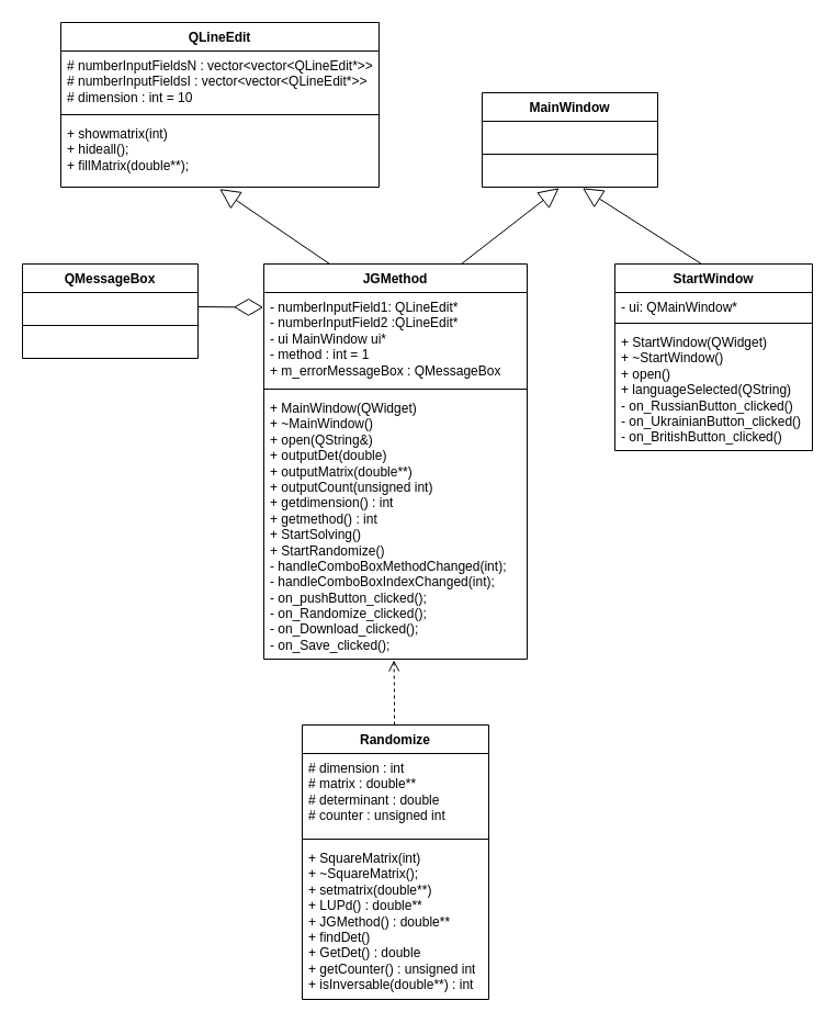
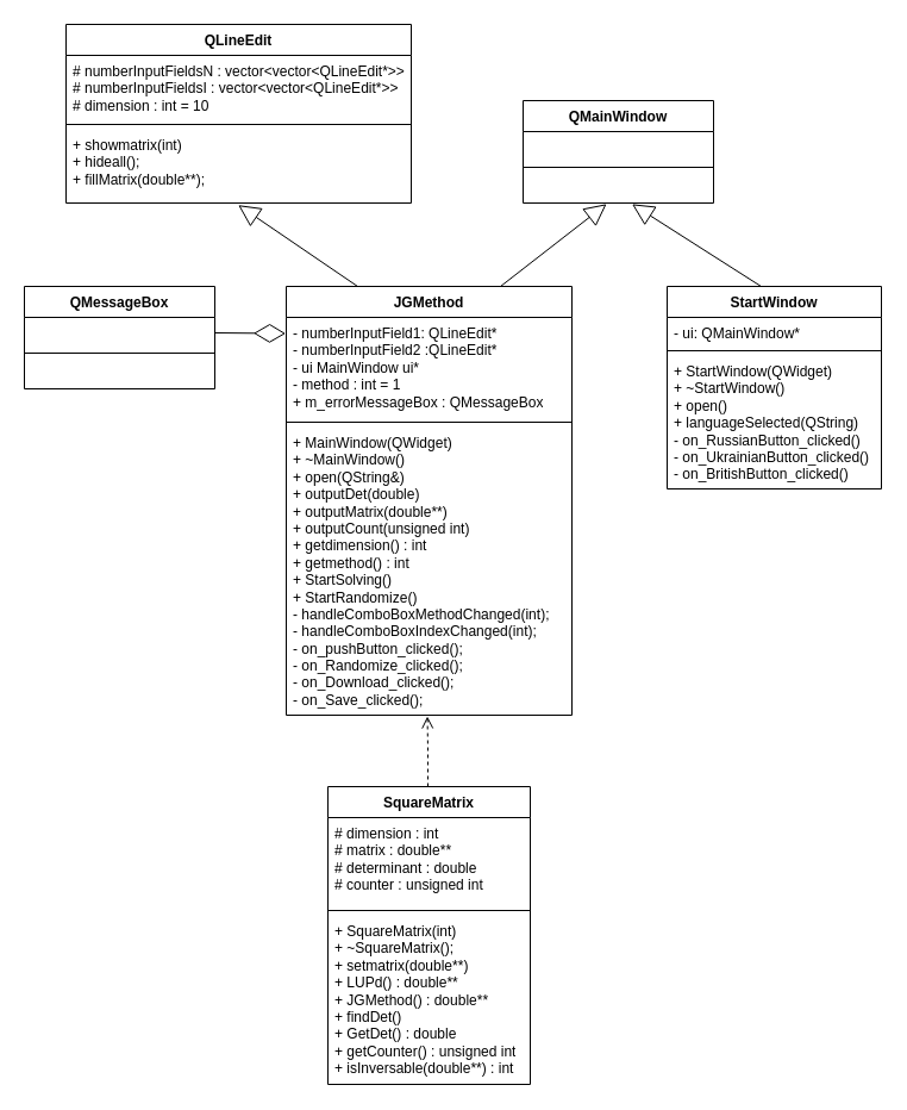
  <mxCell id="0" />
  <mxCell id="1" parent="0" />
  <mxCell id="2" value="QLineEdit" style="swimlane;fontStyle=1;align=center;verticalAlign=top;childLayout=stackLayout;horizontal=1;startSize=26;horizontalStack=0;resizeParent=1;resizeParentMax=0;resizeLast=0;collapsible=1;marginBottom=0;whiteSpace=wrap;html=1;" parent="1" vertex="1"><mxGeometry x="55" y="20" width="290" height="150" as="geometry" /></mxCell>
  <mxCell id="3" value="#&amp;nbsp;numberInputFieldsN : vector&amp;lt;vector&amp;lt;QLineEdit*&amp;gt;&amp;gt;&lt;br&gt;#&amp;nbsp;numberInputFieldsI : vector&amp;lt;vector&amp;lt;QLineEdit*&amp;gt;&amp;gt;&lt;br&gt;# dimension : int = 10&lt;br&gt;" style="text;strokeColor=none;fillColor=none;align=left;verticalAlign=top;spacingLeft=4;spacingRight=4;overflow=hidden;rotatable=0;points=[[0,0.5],[1,0.5]];portConstraint=eastwest;whiteSpace=wrap;html=1;" parent="2" vertex="1"><mxGeometry y="26" width="290" height="54" as="geometry" /></mxCell>
  <mxCell id="4" value="" style="line;strokeWidth=1;fillColor=none;align=left;verticalAlign=middle;spacingTop=-1;spacingLeft=3;spacingRight=3;rotatable=0;labelPosition=right;points=[];portConstraint=eastwest;strokeColor=inherit;" parent="2" vertex="1"><mxGeometry y="80" width="290" height="8" as="geometry" /></mxCell>
  <mxCell id="5" value="+&amp;nbsp;showmatrix(int)&lt;div&gt;+ hideall();&lt;/div&gt;&lt;div&gt;+ fillMatrix(double**);&lt;/div&gt;" style="text;strokeColor=none;fillColor=none;align=left;verticalAlign=top;spacingLeft=4;spacingRight=4;overflow=hidden;rotatable=0;points=[[0,0.5],[1,0.5]];portConstraint=eastwest;whiteSpace=wrap;html=1;" parent="2" vertex="1"><mxGeometry y="88" width="290" height="62" as="geometry" /></mxCell>
- <mxCell id="6" value="MainWindow" style="swimlane;fontStyle=1;align=center;verticalAlign=top;childLayout=stackLayout;horizontal=1;startSize=26;horizontalStack=0;resizeParent=1;resizeParentMax=0;resizeLast=0;collapsible=1;marginBottom=0;whiteSpace=wrap;html=1;" parent="1" vertex="1"><mxGeometry x="439" y="84" width="160" height="86" as="geometry" /></mxCell>
+ <mxCell id="6" value="QMainWindow" style="swimlane;fontStyle=1;align=center;verticalAlign=top;childLayout=stackLayout;horizontal=1;startSize=26;horizontalStack=0;resizeParent=1;resizeParentMax=0;resizeLast=0;collapsible=1;marginBottom=0;whiteSpace=wrap;html=1;" parent="1" vertex="1"><mxGeometry x="439" y="84" width="160" height="86" as="geometry" /></mxCell>
  <mxCell id="7" value="&amp;nbsp;" style="text;strokeColor=none;fillColor=none;align=left;verticalAlign=top;spacingLeft=4;spacingRight=4;overflow=hidden;rotatable=0;points=[[0,0.5],[1,0.5]];portConstraint=eastwest;whiteSpace=wrap;html=1;" parent="6" vertex="1"><mxGeometry y="26" width="160" height="26" as="geometry" /></mxCell>
  <mxCell id="8" value="" style="line;strokeWidth=1;fillColor=none;align=left;verticalAlign=middle;spacingTop=-1;spacingLeft=3;spacingRight=3;rotatable=0;labelPosition=right;points=[];portConstraint=eastwest;strokeColor=inherit;" parent="6" vertex="1"><mxGeometry y="52" width="160" height="8" as="geometry" /></mxCell>
  <mxCell id="9" value="&amp;nbsp;" style="text;strokeColor=none;fillColor=none;align=left;verticalAlign=top;spacingLeft=4;spacingRight=4;overflow=hidden;rotatable=0;points=[[0,0.5],[1,0.5]];portConstraint=eastwest;whiteSpace=wrap;html=1;" parent="6" vertex="1"><mxGeometry y="60" width="160" height="26" as="geometry" /></mxCell>
  <mxCell id="10" value="JGMethod" style="swimlane;fontStyle=1;align=center;verticalAlign=top;childLayout=stackLayout;horizontal=1;startSize=26;horizontalStack=0;resizeParent=1;resizeParentMax=0;resizeLast=0;collapsible=1;marginBottom=0;whiteSpace=wrap;html=1;" parent="1" vertex="1"><mxGeometry x="240" y="240" width="240" height="360" as="geometry" /></mxCell>
  <mxCell id="11" value="&lt;div&gt;- numberInputField1: QLineEdit*&lt;/div&gt;&lt;div&gt;- numberInputField2 :QLineEdit*&lt;/div&gt;&lt;div&gt;&lt;span style=&quot;background-color: initial;&quot;&gt;- ui MainWindow ui*&lt;/span&gt;&lt;/div&gt;&lt;div&gt;- method : int = 1&lt;/div&gt;&lt;div&gt;+&amp;nbsp;m_errorMessageBox : QMessageBox&lt;/div&gt;" style="text;strokeColor=none;fillColor=none;align=left;verticalAlign=top;spacingLeft=4;spacingRight=4;overflow=hidden;rotatable=0;points=[[0,0.5],[1,0.5]];portConstraint=eastwest;whiteSpace=wrap;html=1;" parent="10" vertex="1"><mxGeometry y="26" width="240" height="84" as="geometry" /></mxCell>
  <mxCell id="12" value="" style="line;strokeWidth=1;fillColor=none;align=left;verticalAlign=middle;spacingTop=-1;spacingLeft=3;spacingRight=3;rotatable=0;labelPosition=right;points=[];portConstraint=eastwest;strokeColor=inherit;" parent="10" vertex="1"><mxGeometry y="110" width="240" height="8" as="geometry" /></mxCell>
  <mxCell id="13" value="+ MainWindow(QWidget)&lt;br style=&quot;border-color: var(--border-color);&quot;&gt;+ ~MainWindow()&lt;br style=&quot;border-color: var(--border-color);&quot;&gt;&lt;div style=&quot;border-color: var(--border-color);&quot;&gt;+ open(QString&amp;amp;)&lt;/div&gt;&lt;div style=&quot;border-color: var(--border-color);&quot;&gt;+ outputDet(double)&lt;/div&gt;&lt;div style=&quot;border-color: var(--border-color);&quot;&gt;+ outputMatrix(double**)&lt;/div&gt;&lt;div style=&quot;border-color: var(--border-color);&quot;&gt;+ outputCount(unsigned int)&lt;/div&gt;&lt;div style=&quot;border-color: var(--border-color);&quot;&gt;&lt;span style=&quot;border-color: var(--border-color); background-color: initial;&quot;&gt;+ getdimension() : int&lt;/span&gt;&lt;br style=&quot;border-color: var(--border-color);&quot;&gt;&lt;/div&gt;&lt;div style=&quot;border-color: var(--border-color);&quot;&gt;+ getmethod() : int&lt;/div&gt;&lt;div style=&quot;border-color: var(--border-color);&quot;&gt;+ StartSolving()&lt;/div&gt;&lt;div style=&quot;border-color: var(--border-color);&quot;&gt;+ StartRandomize()&lt;/div&gt;&lt;div style=&quot;border-color: var(--border-color);&quot;&gt;- handleComboBoxMethodChanged(int);&lt;/div&gt;&lt;div style=&quot;border-color: var(--border-color);&quot;&gt;&lt;span style=&quot;background-color: initial;&quot;&gt;- handleComboBoxIndexChanged(int);&lt;/span&gt;&lt;/div&gt;&lt;div style=&quot;border-color: var(--border-color);&quot;&gt;- on_pushButton_clicked();&lt;/div&gt;&lt;div style=&quot;border-color: var(--border-color);&quot;&gt;- on_Randomize_clicked();&lt;/div&gt;&lt;div style=&quot;border-color: var(--border-color);&quot;&gt;- on_Download_clicked();&lt;/div&gt;&lt;div style=&quot;border-color: var(--border-color);&quot;&gt;- on_Save_clicked();&lt;/div&gt;" style="text;strokeColor=none;fillColor=none;align=left;verticalAlign=top;spacingLeft=4;spacingRight=4;overflow=hidden;rotatable=0;points=[[0,0.5],[1,0.5]];portConstraint=eastwest;whiteSpace=wrap;html=1;" parent="10" vertex="1"><mxGeometry y="118" width="240" height="242" as="geometry" /></mxCell>
  <mxCell id="14" value="StartWindow" style="swimlane;fontStyle=1;align=center;verticalAlign=top;childLayout=stackLayout;horizontal=1;startSize=26;horizontalStack=0;resizeParent=1;resizeParentMax=0;resizeLast=0;collapsible=1;marginBottom=0;whiteSpace=wrap;html=1;" parent="1" vertex="1"><mxGeometry x="560" y="240" width="180" height="170" as="geometry" /></mxCell>
  <mxCell id="15" value="&lt;div&gt;&lt;span style=&quot;background-color: initial;&quot;&gt;- ui: QMainWindow*&lt;/span&gt;&lt;br&gt;&lt;/div&gt;" style="text;strokeColor=none;fillColor=none;align=left;verticalAlign=top;spacingLeft=4;spacingRight=4;overflow=hidden;rotatable=0;points=[[0,0.5],[1,0.5]];portConstraint=eastwest;whiteSpace=wrap;html=1;" parent="14" vertex="1"><mxGeometry y="26" width="180" height="24" as="geometry" /></mxCell>
  <mxCell id="16" value="" style="line;strokeWidth=1;fillColor=none;align=left;verticalAlign=middle;spacingTop=-1;spacingLeft=3;spacingRight=3;rotatable=0;labelPosition=right;points=[];portConstraint=eastwest;strokeColor=inherit;" parent="14" vertex="1"><mxGeometry y="50" width="180" height="8" as="geometry" /></mxCell>
  <mxCell id="17" value="+ StartWindow(QWidget)&lt;br&gt;+ ~StartWindow()&lt;br&gt;+ open()&lt;br&gt;+ languageSelected(QString)&lt;br&gt;- on_RussianButton_clicked()&lt;br&gt;&lt;span style=&quot;background-color: initial;&quot;&gt;- on_UkrainianButton_clicked()&lt;/span&gt;&lt;br&gt;&lt;div style=&quot;border-color: var(--border-color);&quot;&gt;- on_BritishButton_clicked()&lt;/div&gt;" style="text;strokeColor=none;fillColor=none;align=left;verticalAlign=top;spacingLeft=4;spacingRight=4;overflow=hidden;rotatable=0;points=[[0,0.5],[1,0.5]];portConstraint=eastwest;whiteSpace=wrap;html=1;" parent="14" vertex="1"><mxGeometry y="58" width="180" height="112" as="geometry" /></mxCell>
  <mxCell id="18" value="" style="endArrow=block;endSize=16;endFill=0;html=1;rounded=0;exitX=0.25;exitY=0;exitDx=0;exitDy=0;entryX=0.499;entryY=1.027;entryDx=0;entryDy=0;entryPerimeter=0;" parent="1" source="10" target="5" edge="1"><mxGeometry width="160" relative="1" as="geometry"><mxPoint x="330" y="280" as="sourcePoint" /><mxPoint x="200" y="180" as="targetPoint" /></mxGeometry></mxCell>
  <mxCell id="19" value="" style="endArrow=block;endSize=16;endFill=0;html=1;rounded=0;exitX=0.75;exitY=0;exitDx=0;exitDy=0;entryX=0.438;entryY=1.03;entryDx=0;entryDy=0;entryPerimeter=0;" parent="1" source="10" target="9" edge="1"><mxGeometry width="160" relative="1" as="geometry"><mxPoint x="330" y="250" as="sourcePoint" /><mxPoint x="231" y="177" as="targetPoint" /></mxGeometry></mxCell>
  <mxCell id="20" value="" style="endArrow=block;endSize=16;endFill=0;html=1;rounded=0;exitX=0.25;exitY=0;exitDx=0;exitDy=0;entryX=0.572;entryY=1.033;entryDx=0;entryDy=0;entryPerimeter=0;" parent="1" target="9" edge="1"><mxGeometry width="160" relative="1" as="geometry"><mxPoint x="639" y="240" as="sourcePoint" /><mxPoint x="540" y="170" as="targetPoint" /></mxGeometry></mxCell>
  <mxCell id="21" value="" style="html=1;verticalAlign=bottom;endArrow=open;dashed=1;endSize=8;edgeStyle=elbowEdgeStyle;elbow=vertical;curved=0;rounded=0;exitX=0.5;exitY=0;exitDx=0;exitDy=0;entryX=0.494;entryY=1.004;entryDx=0;entryDy=0;entryPerimeter=0;" parent="1" target="13" edge="1"><mxGeometry relative="1" as="geometry"><mxPoint x="359" y="660" as="sourcePoint" /><mxPoint x="440" y="330" as="targetPoint" /></mxGeometry></mxCell>
  <mxCell id="22" value="QMessageBox" style="swimlane;fontStyle=1;align=center;verticalAlign=top;childLayout=stackLayout;horizontal=1;startSize=26;horizontalStack=0;resizeParent=1;resizeParentMax=0;resizeLast=0;collapsible=1;marginBottom=0;whiteSpace=wrap;html=1;" parent="1" vertex="1"><mxGeometry x="20" y="240" width="160" height="86" as="geometry"><mxRectangle x="120" y="380" width="100" height="30" as="alternateBounds" /></mxGeometry></mxCell>
  <mxCell id="23" value="&amp;nbsp;" style="text;strokeColor=none;fillColor=none;align=left;verticalAlign=top;spacingLeft=4;spacingRight=4;overflow=hidden;rotatable=0;points=[[0,0.5],[1,0.5]];portConstraint=eastwest;whiteSpace=wrap;html=1;" parent="22" vertex="1"><mxGeometry y="26" width="160" height="26" as="geometry" /></mxCell>
  <mxCell id="24" value="" style="line;strokeWidth=1;fillColor=none;align=left;verticalAlign=middle;spacingTop=-1;spacingLeft=3;spacingRight=3;rotatable=0;labelPosition=right;points=[];portConstraint=eastwest;strokeColor=inherit;" parent="22" vertex="1"><mxGeometry y="52" width="160" height="8" as="geometry" /></mxCell>
  <mxCell id="25" value="&amp;nbsp;" style="text;strokeColor=none;fillColor=none;align=left;verticalAlign=top;spacingLeft=4;spacingRight=4;overflow=hidden;rotatable=0;points=[[0,0.5],[1,0.5]];portConstraint=eastwest;whiteSpace=wrap;html=1;" parent="22" vertex="1"><mxGeometry y="60" width="160" height="26" as="geometry" /></mxCell>
- <mxCell id="26" value="Randomize" style="swimlane;fontStyle=1;align=center;verticalAlign=top;childLayout=stackLayout;horizontal=1;startSize=26;horizontalStack=0;resizeParent=1;resizeParentMax=0;resizeLast=0;collapsible=1;marginBottom=0;whiteSpace=wrap;html=1;" parent="1" vertex="1"><mxGeometry x="275" y="660" width="170" height="250" as="geometry" /></mxCell>
+ <mxCell id="26" value="SquareMatrix" style="swimlane;fontStyle=1;align=center;verticalAlign=top;childLayout=stackLayout;horizontal=1;startSize=26;horizontalStack=0;resizeParent=1;resizeParentMax=0;resizeLast=0;collapsible=1;marginBottom=0;whiteSpace=wrap;html=1;" parent="1" vertex="1"><mxGeometry x="275" y="660" width="170" height="250" as="geometry" /></mxCell>
  <mxCell id="27" value="# dimension : int&lt;div&gt;# matrix : double**&lt;/div&gt;&lt;div&gt;# determinant : double&lt;/div&gt;&lt;div&gt;# counter : unsigned int&lt;/div&gt;" style="text;strokeColor=none;fillColor=none;align=left;verticalAlign=top;spacingLeft=4;spacingRight=4;overflow=hidden;rotatable=0;points=[[0,0.5],[1,0.5]];portConstraint=eastwest;whiteSpace=wrap;html=1;" parent="26" vertex="1"><mxGeometry y="26" width="170" height="74" as="geometry" /></mxCell>
  <mxCell id="28" value="" style="line;strokeWidth=1;fillColor=none;align=left;verticalAlign=middle;spacingTop=-1;spacingLeft=3;spacingRight=3;rotatable=0;labelPosition=right;points=[];portConstraint=eastwest;strokeColor=inherit;" parent="26" vertex="1"><mxGeometry y="100" width="170" height="8" as="geometry" /></mxCell>
  <mxCell id="29" value="+&amp;nbsp;SquareMatrix(int)&lt;div&gt;+ ~SquareMatrix();&lt;/div&gt;&lt;div&gt;&lt;span style=&quot;background-color: initial;&quot;&gt;+ setmatrix(double**)&lt;/span&gt;&lt;br&gt;&lt;/div&gt;&lt;div&gt;&lt;span style=&quot;background-color: initial;&quot;&gt;+ LUPd() : double**&lt;/span&gt;&lt;br&gt;&lt;/div&gt;&lt;div&gt;+ JGMethod() : double**&lt;/div&gt;&lt;div&gt;&lt;span style=&quot;background-color: initial;&quot;&gt;+ findDet()&lt;/span&gt;&lt;br&gt;&lt;/div&gt;&lt;div&gt;+ GetDet() : double&lt;/div&gt;&lt;div&gt;&lt;span style=&quot;background-color: initial;&quot;&gt;+ getCounter() : unsigned int&lt;/span&gt;&lt;br&gt;&lt;/div&gt;&lt;div&gt;&lt;span style=&quot;background-color: initial;&quot;&gt;+ isInversable(double**) : int&lt;/span&gt;&lt;br&gt;&lt;/div&gt;" style="text;strokeColor=none;fillColor=none;align=left;verticalAlign=top;spacingLeft=4;spacingRight=4;overflow=hidden;rotatable=0;points=[[0,0.5],[1,0.5]];portConstraint=eastwest;whiteSpace=wrap;html=1;" parent="26" vertex="1"><mxGeometry y="108" width="170" height="142" as="geometry" /></mxCell>
  <mxCell id="30" value="" style="endArrow=diamondThin;endFill=0;endSize=24;html=1;rounded=0;exitX=1;exitY=0.5;exitDx=0;exitDy=0;entryX=-0.002;entryY=0.161;entryDx=0;entryDy=0;entryPerimeter=0;" parent="1" source="23" target="11" edge="1"><mxGeometry width="160" relative="1" as="geometry"><mxPoint x="100" y="420" as="sourcePoint" /><mxPoint x="260" y="420" as="targetPoint" /></mxGeometry></mxCell>
